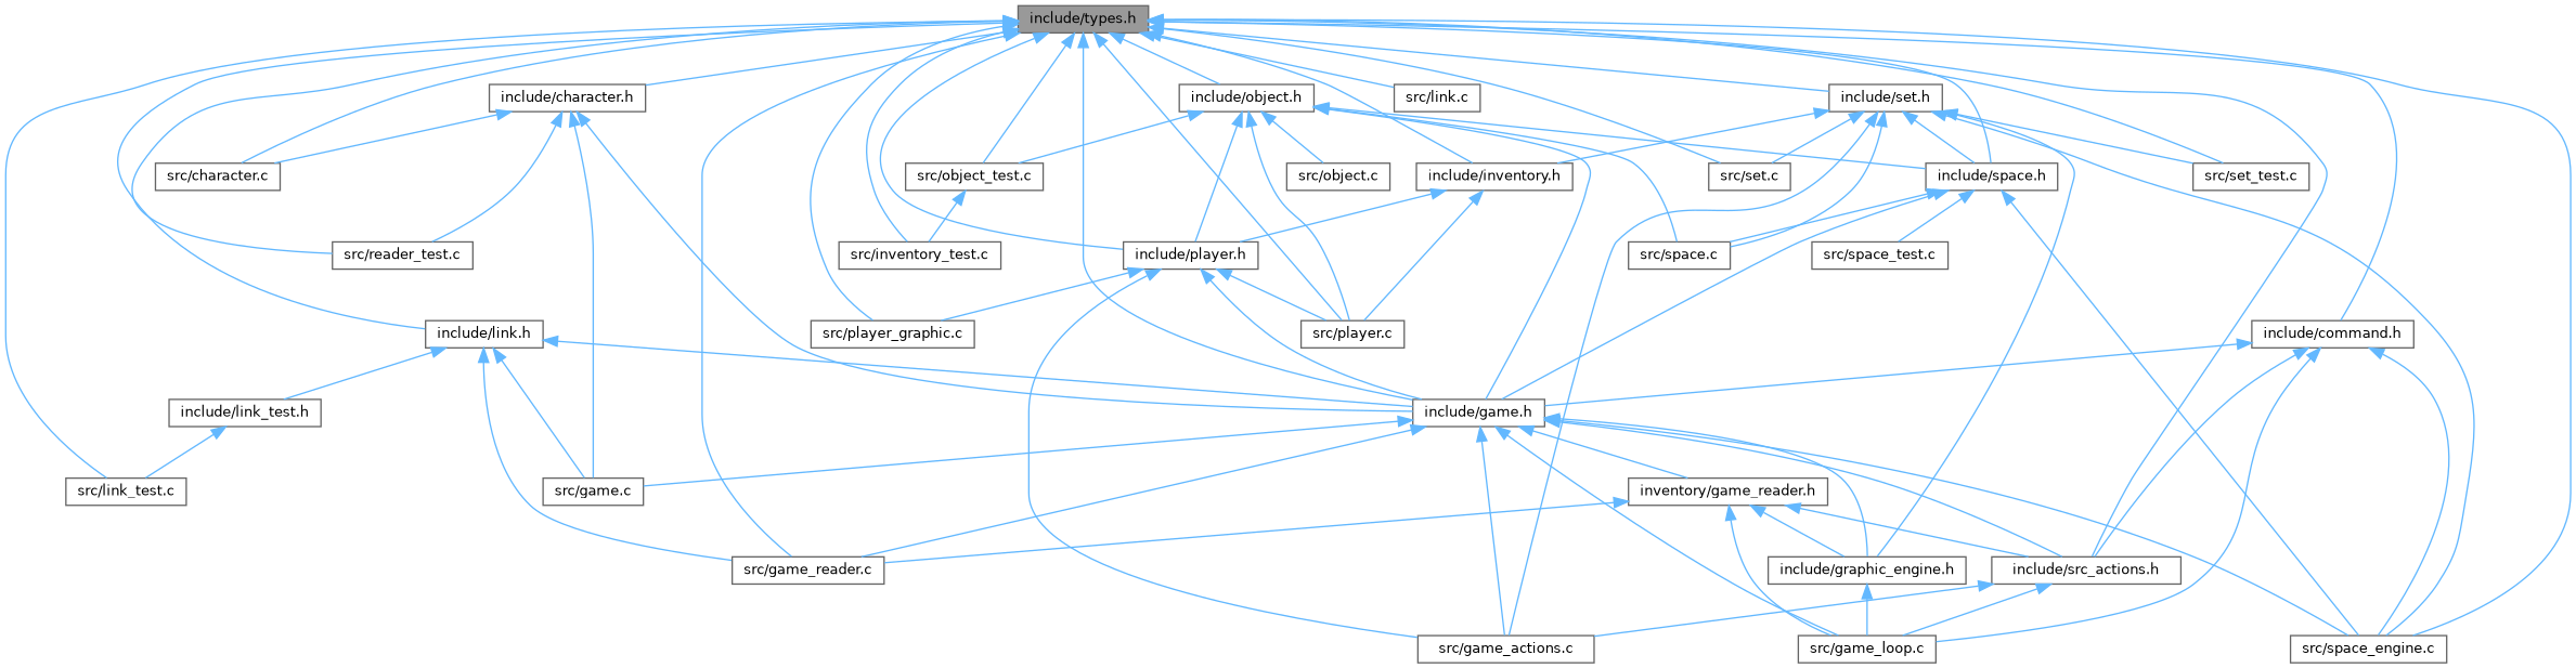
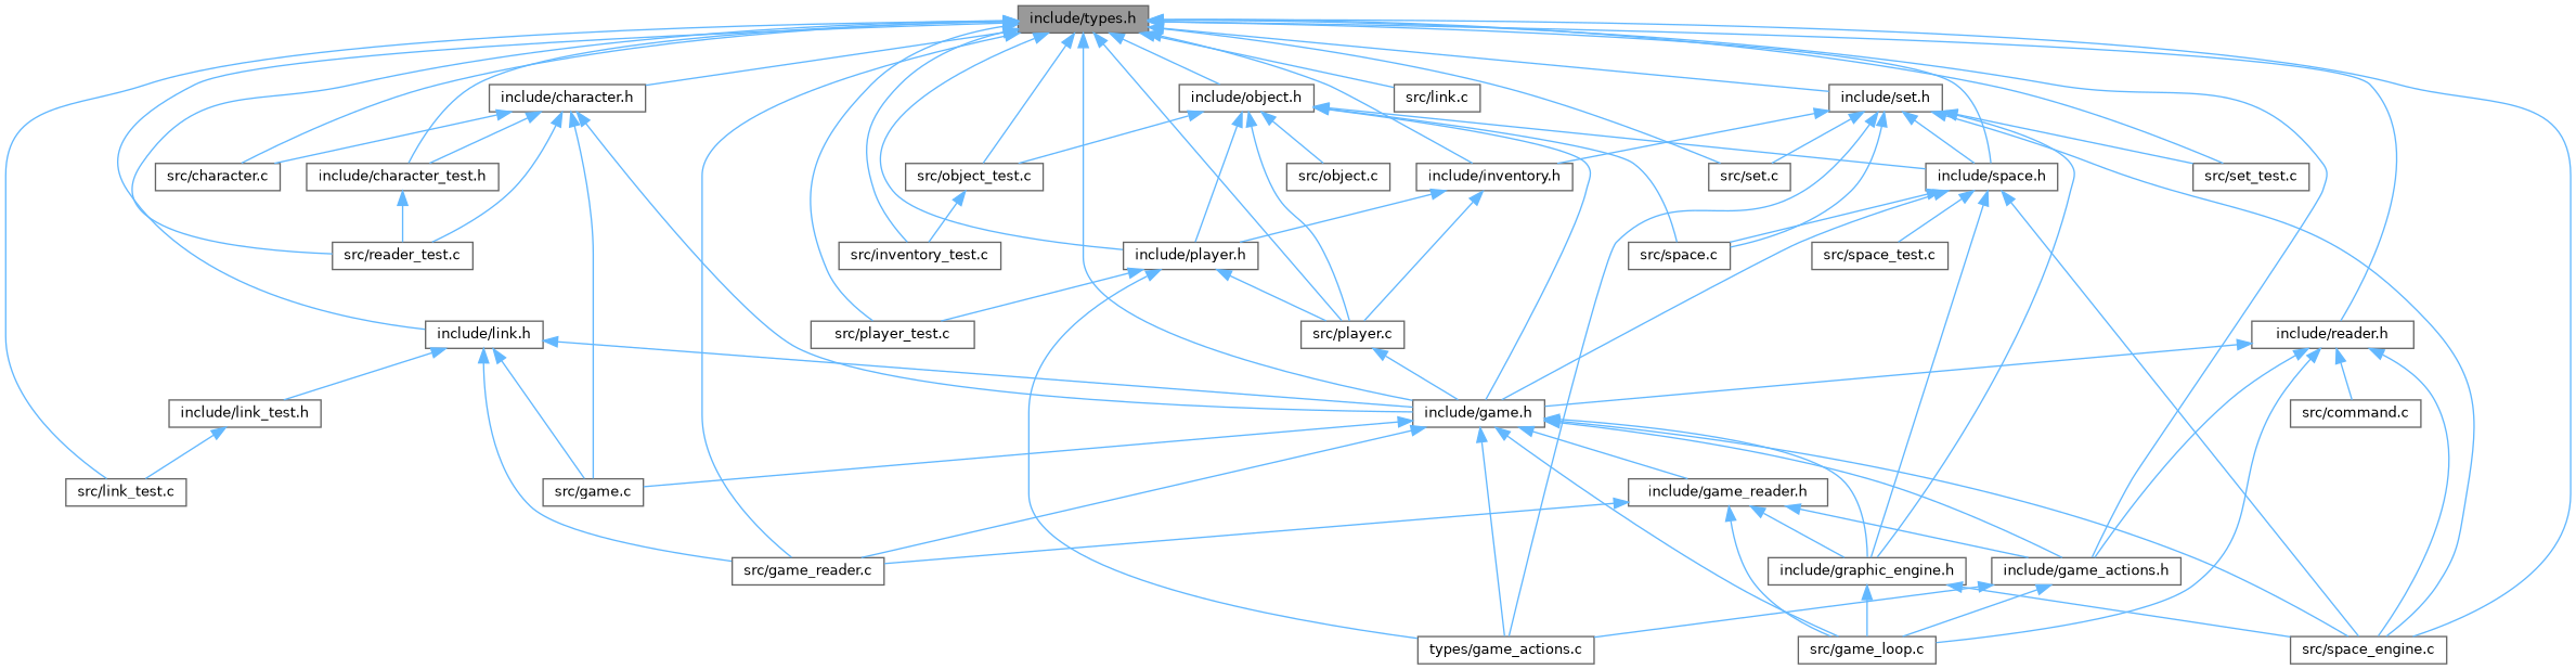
  digraph {
    node [color=grey40 fillcolor=white fontname=Helvetica fontsize=10 shape=box style=filled]
    edge [color=steelblue1 dir=back fontname=Helvetica fontsize=10 labelfontname=Helvetica labelfontsize=10 style=solid]
    n1 [color=gray40 fillcolor=grey60 fontcolor=black height=0.2 label="include/types.h" width=0.4]
    n2 [height=0.2 label="include/character.h" width=0.4]
+   n3 [height=0.2 label="include/character_test.h" width=0.4]
    n4 [height=0.2 label="src/reader_test.c" width=0.4]
    n5 [height=0.2 label="include/game.h" width=0.4]
-   n6 [height=0.2 label="include/src_actions.h" width=0.4]
+   n6 [height=0.2 label="include/game_actions.h" width=0.4]
    n7 [height=0.2 label="src/space_engine.c" width=0.4]
    n8 [height=0.2 label="src/character.c" width=0.4]
-   n9 [height=0.2 label="include/command.h" width=0.4]
+   n9 [height=0.2 label="include/reader.h" width=0.4]
    n10 [height=0.2 label="include/inventory.h" width=0.4]
    n11 [height=0.2 label="include/player.h" width=0.4]
    n12 [height=0.2 label="src/player.c" width=0.4]
-   n13 [height=0.2 label="src/player_graphic.c" width=0.4]
+   n13 [height=0.2 label="src/player_test.c" width=0.4]
    n14 [height=0.2 label="src/inventory_test.c" width=0.4]
    n15 [height=0.2 label="include/link.h" width=0.4]
    n16 [height=0.2 label="src/link_test.c" width=0.4]
    n17 [height=0.2 label="src/link.c" width=0.4]
    n18 [height=0.2 label="include/object.h" width=0.4]
    n19 [height=0.2 label="include/space.h" width=0.4]
    n20 [height=0.2 label="src/object_test.c" width=0.4]
    n21 [height=0.2 label="include/set.h" width=0.4]
    n22 [height=0.2 label="src/set.c" width=0.4]
    n23 [height=0.2 label="src/set_test.c" width=0.4]
    n24 [height=0.2 label="src/game_reader.c" width=0.4]
    n25 [height=0.2 label="src/game.c" width=0.4]
-   n26 [height=0.2 label="inventory/game_reader.h" width=0.4]
-   n27 [height=0.2 label="src/game_actions.c" width=0.4]
+   n26 [height=0.2 label="include/game_reader.h" width=0.4]
+   n27 [height=0.2 label="types/game_actions.c" width=0.4]
    n28 [height=0.2 label="src/game_loop.c" width=0.4]
    n29 [height=0.2 label="include/graphic_engine.h" width=0.4]
+   n30 [height=0.2 label="src/command.c" width=0.4]
    n31 [height=0.2 label="include/link_test.h" width=0.4]
    n32 [height=0.2 label="src/space.c" width=0.4]
    n33 [height=0.2 label="src/object.c" width=0.4]
    n34 [height=0.2 label="src/space_test.c" width=0.4]
    n1 -> n2
+   n1 -> n3
    n1 -> n4
    n1 -> n5
    n1 -> n6
    n1 -> n7
    n1 -> n8
    n1 -> n9
    n1 -> n10
    n1 -> n11
    n1 -> n12
    n1 -> n13
    n1 -> n14
    n1 -> n15
    n1 -> n16
    n1 -> n17
    n1 -> n18
    n1 -> n19
    n1 -> n20
    n1 -> n21
    n1 -> n22
    n1 -> n23
    n1 -> n24
+   n2 -> n3
    n2 -> n4
    n2 -> n5
    n2 -> n8
    n2 -> n25
+   n3 -> n4
    n5 -> n6
    n5 -> n7
    n5 -> n24
    n5 -> n25
    n5 -> n26
    n5 -> n27
    n5 -> n28
    n5 -> n29
    n6 -> n27
    n6 -> n28
    n9 -> n5
    n9 -> n6
    n9 -> n7
    n9 -> n28
+   n9 -> n30
    n10 -> n11
    n10 -> n12
-   n11 -> n5
+   n12 -> n5
    n11 -> n12
    n11 -> n13
    n11 -> n27
    n15 -> n5
    n15 -> n24
    n15 -> n25
    n15 -> n31
    n18 -> n5
    n18 -> n11
    n18 -> n12
    n18 -> n19
    n18 -> n20
    n18 -> n32
    n18 -> n33
    n19 -> n5
    n19 -> n7
+   n19 -> n29
    n19 -> n32
    n19 -> n34
    n20 -> n14
    n21 -> n7
    n21 -> n10
    n21 -> n19
    n21 -> n22
    n21 -> n23
    n21 -> n27
    n21 -> n29
    n21 -> n32
    n26 -> n6
    n26 -> n24
    n26 -> n28
    n26 -> n29
+   n29 -> n7
    n29 -> n28
    n31 -> n16
  }
